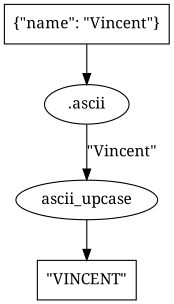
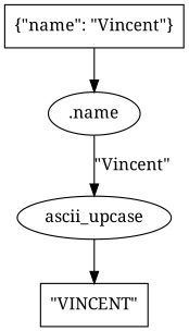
  digraph {
    fontname="Noto Serif"
    node [fontname="Noto Serif"]
    edge [fontname="Noto Serif"]
    n1 [label="{\"name\": \"Vincent\"}" shape=rect]
-   n2 [label=".ascii"]
+   n2 [label=".name"]
    n3 [label="\"VINCENT\"" shape=rect]
    n4 [label=ascii_upcase]
    n1 -> n2
    n2 -> n4 [label="\"Vincent\""]
    n4 -> n3
  }
